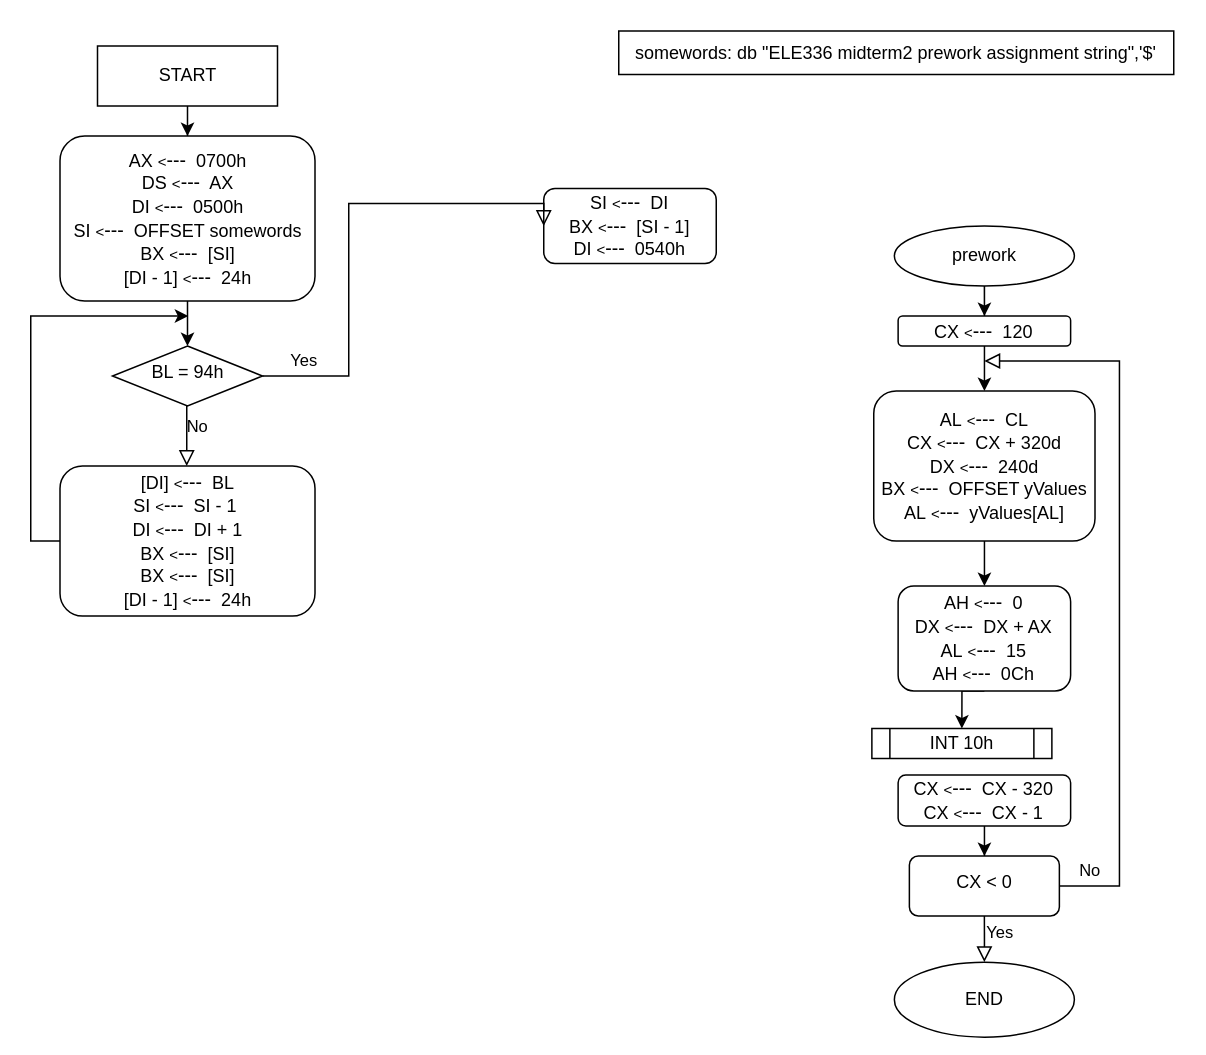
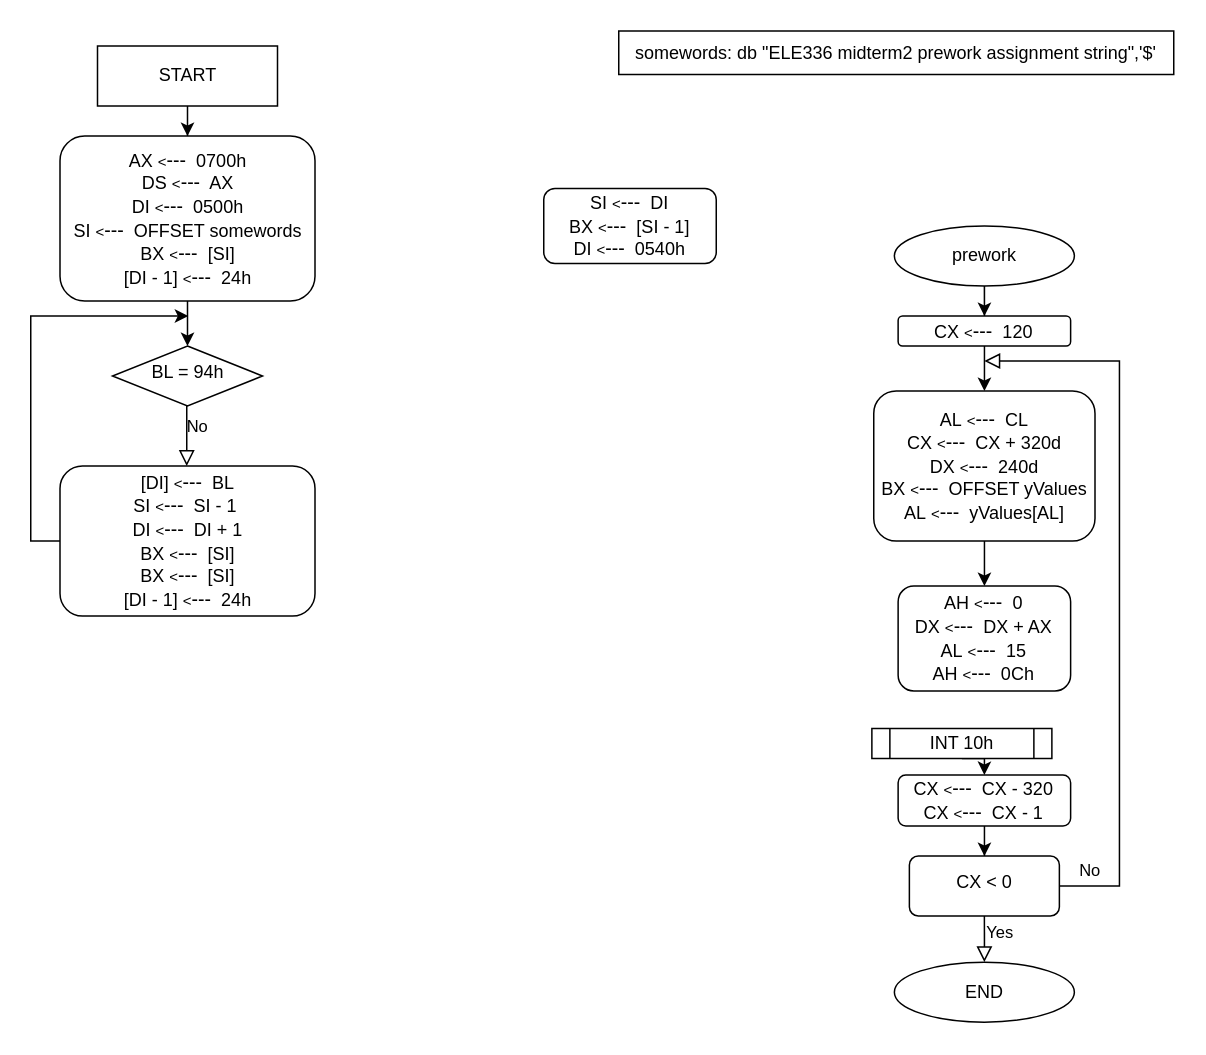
  <mxCell id="0" />
  <mxCell id="1" parent="0" />
  <mxCell id="2" value="" style="edgeStyle=orthogonalEdgeStyle;rounded=0;orthogonalLoop=1;jettySize=auto;html=1;entryX=0.5;entryY=0;entryDx=0;entryDy=0;" edge="1" parent="1" source="3" target="22"><mxGeometry relative="1" as="geometry"><mxPoint x="124.6" y="90" as="targetPoint" /></mxGeometry></mxCell>
  <mxCell id="3" value="START" style="whiteSpace=wrap;html=1;rounded=0;" vertex="1" parent="1"><mxGeometry x="64.5" y="30" width="120" height="40" as="geometry" /></mxCell>
  <mxCell id="4" value="" style="edgeStyle=orthogonalEdgeStyle;rounded=0;orthogonalLoop=1;jettySize=auto;html=1;" edge="1" parent="1" source="5" target="7"><mxGeometry relative="1" as="geometry" /></mxCell>
  <mxCell id="5" value="prework" style="ellipse;whiteSpace=wrap;html=1;" vertex="1" parent="1"><mxGeometry x="595.75" y="150" width="120" height="40" as="geometry" /></mxCell>
  <mxCell id="6" value="" style="edgeStyle=orthogonalEdgeStyle;rounded=0;orthogonalLoop=1;jettySize=auto;html=1;" edge="1" parent="1" source="7" target="9"><mxGeometry relative="1" as="geometry" /></mxCell>
  <mxCell id="7" value="CX&amp;nbsp;&lt;font style=&quot;font-size: 10px&quot;&gt;&amp;lt;&lt;/font&gt;&lt;font style=&quot;font-size: 13px&quot;&gt;---&lt;/font&gt;&amp;nbsp; 120" style="rounded=1;whiteSpace=wrap;html=1;fontSize=12;glass=0;strokeWidth=1;shadow=0;" vertex="1" parent="1"><mxGeometry x="598.25" y="210" width="115" height="20" as="geometry" /></mxCell>
  <mxCell id="8" value="" style="edgeStyle=orthogonalEdgeStyle;rounded=0;orthogonalLoop=1;jettySize=auto;html=1;" edge="1" parent="1" source="9" target="11"><mxGeometry relative="1" as="geometry" /></mxCell>
  <mxCell id="9" value="AL&amp;nbsp;&lt;font style=&quot;font-size: 10px&quot;&gt;&amp;lt;&lt;/font&gt;&lt;font style=&quot;font-size: 13px&quot;&gt;---&lt;/font&gt;&amp;nbsp; CL&lt;br&gt;CX&amp;nbsp;&lt;font style=&quot;font-size: 10px&quot;&gt;&amp;lt;&lt;/font&gt;&lt;font style=&quot;font-size: 13px&quot;&gt;---&lt;/font&gt;&amp;nbsp; CX + 320d&lt;br&gt;DX&amp;nbsp;&lt;font style=&quot;font-size: 10px&quot;&gt;&amp;lt;&lt;/font&gt;&lt;font style=&quot;font-size: 13px&quot;&gt;---&lt;/font&gt;&amp;nbsp; 240d&lt;br&gt;BX&amp;nbsp;&lt;font style=&quot;font-size: 10px&quot;&gt;&amp;lt;&lt;/font&gt;&lt;font style=&quot;font-size: 13px&quot;&gt;---&lt;/font&gt;&amp;nbsp; OFFSET yValues&lt;br&gt;AL&amp;nbsp;&lt;font style=&quot;font-size: 10px&quot;&gt;&amp;lt;&lt;/font&gt;&lt;font style=&quot;font-size: 13px&quot;&gt;---&lt;/font&gt;&amp;nbsp; yValues[AL]" style="rounded=1;whiteSpace=wrap;html=1;fontSize=12;glass=0;strokeWidth=1;shadow=0;" vertex="1" parent="1"><mxGeometry x="582" y="260" width="147.5" height="100" as="geometry" /></mxCell>
- <mxCell id="10" style="edgeStyle=orthogonalEdgeStyle;rounded=0;orthogonalLoop=1;jettySize=auto;html=1;exitX=0.5;exitY=1;exitDx=0;exitDy=0;entryX=0.5;entryY=0;entryDx=0;entryDy=0;" edge="1" parent="1" source="11" target="14"><mxGeometry relative="1" as="geometry" /></mxCell>
  <mxCell id="11" value="AH&amp;nbsp;&lt;font style=&quot;font-size: 10px&quot;&gt;&amp;lt;&lt;/font&gt;&lt;font style=&quot;font-size: 13px&quot;&gt;---&lt;/font&gt;&amp;nbsp; 0&lt;br&gt;DX&amp;nbsp;&lt;font style=&quot;font-size: 10px&quot;&gt;&amp;lt;&lt;/font&gt;&lt;font style=&quot;font-size: 13px&quot;&gt;---&lt;/font&gt;&amp;nbsp; DX + AX&lt;br&gt;AL&amp;nbsp;&lt;font style=&quot;font-size: 10px&quot;&gt;&amp;lt;&lt;/font&gt;&lt;font style=&quot;font-size: 13px&quot;&gt;---&lt;/font&gt;&amp;nbsp; 15&lt;br&gt;AH&amp;nbsp;&lt;font style=&quot;font-size: 10px&quot;&gt;&amp;lt;&lt;/font&gt;&lt;font style=&quot;font-size: 13px&quot;&gt;---&lt;/font&gt;&amp;nbsp; 0Ch" style="rounded=1;whiteSpace=wrap;html=1;fontSize=12;glass=0;strokeWidth=1;shadow=0;" vertex="1" parent="1"><mxGeometry x="598.25" y="390" width="115" height="70" as="geometry" /></mxCell>
- <mxCell id="12" value="END" style="ellipse;whiteSpace=wrap;html=1;" vertex="1" parent="1"><mxGeometry x="595.75" y="640.75" width="120" height="50" as="geometry" /></mxCell>
+ <mxCell id="12" value="END" style="ellipse;whiteSpace=wrap;html=1;" vertex="1" parent="1"><mxGeometry x="595.75" y="640.75" width="120" height="40" as="geometry" /></mxCell>
+ <mxCell id="13" style="edgeStyle=orthogonalEdgeStyle;rounded=0;orthogonalLoop=1;jettySize=auto;html=1;exitX=0.5;exitY=1;exitDx=0;exitDy=0;entryX=0.5;entryY=0;entryDx=0;entryDy=0;" edge="1" parent="1" source="14" target="16"><mxGeometry relative="1" as="geometry" /></mxCell>
  <mxCell id="14" value="INT 10h" style="shape=process;whiteSpace=wrap;html=1;backgroundOutline=1;" vertex="1" parent="1"><mxGeometry x="580.75" y="485" width="120" height="20" as="geometry" /></mxCell>
  <mxCell id="15" value="" style="edgeStyle=orthogonalEdgeStyle;rounded=0;orthogonalLoop=1;jettySize=auto;html=1;" edge="1" parent="1" source="16" target="17"><mxGeometry relative="1" as="geometry" /></mxCell>
  <mxCell id="16" value="CX&amp;nbsp;&lt;font style=&quot;font-size: 10px&quot;&gt;&amp;lt;&lt;/font&gt;&lt;font style=&quot;font-size: 13px&quot;&gt;---&lt;/font&gt;&amp;nbsp; CX - 320&lt;br&gt;CX&amp;nbsp;&lt;font style=&quot;font-size: 10px&quot;&gt;&amp;lt;&lt;/font&gt;&lt;font style=&quot;font-size: 13px&quot;&gt;---&lt;/font&gt;&amp;nbsp; CX - 1" style="rounded=1;whiteSpace=wrap;html=1;fontSize=12;glass=0;strokeWidth=1;shadow=0;" vertex="1" parent="1"><mxGeometry x="598.25" y="516" width="115" height="34" as="geometry" /></mxCell>
  <mxCell id="17" value="CX &amp;lt; 0" style="whiteSpace=wrap;html=1;shadow=0;fontFamily=Helvetica;fontSize=12;align=center;strokeWidth=1;spacing=6;spacingTop=-4;rounded=1;" vertex="1" parent="1"><mxGeometry x="605.75" y="570" width="100" height="40" as="geometry" /></mxCell>
  <mxCell id="18" value="Yes" style="rounded=0;html=1;jettySize=auto;orthogonalLoop=1;fontSize=11;endArrow=block;endFill=0;endSize=8;strokeWidth=1;shadow=0;labelBackgroundColor=none;edgeStyle=orthogonalEdgeStyle;exitX=0.5;exitY=1;exitDx=0;exitDy=0;" edge="1" parent="1" source="17" target="12"><mxGeometry x="0.187" y="10" relative="1" as="geometry"><mxPoint as="offset" /><mxPoint x="655.75" y="640" as="targetPoint" /><Array as="points" /><mxPoint x="763.25" y="585.5" as="sourcePoint" /></mxGeometry></mxCell>
  <mxCell id="19" value="No" style="edgeStyle=orthogonalEdgeStyle;rounded=0;html=1;jettySize=auto;orthogonalLoop=1;fontSize=11;endArrow=block;endFill=0;endSize=8;strokeWidth=1;shadow=0;labelBackgroundColor=none;exitX=1;exitY=0.5;exitDx=0;exitDy=0;" edge="1" parent="1" source="17"><mxGeometry x="-0.917" y="10" relative="1" as="geometry"><mxPoint as="offset" /><mxPoint x="655.75" y="240" as="targetPoint" /><Array as="points"><mxPoint x="745.75" y="590" /><mxPoint x="745.75" y="240" /></Array><mxPoint x="305.75" y="636" as="sourcePoint" /></mxGeometry></mxCell>
  <mxCell id="20" value="somewords: db &quot;ELE336 midterm2 prework assignment string&quot;,'$'" style="rounded=0;whiteSpace=wrap;html=1;" vertex="1" parent="1"><mxGeometry x="412" y="20" width="370" height="29" as="geometry" /></mxCell>
  <mxCell id="21" value="" style="edgeStyle=orthogonalEdgeStyle;rounded=0;orthogonalLoop=1;jettySize=auto;html=1;" edge="1" parent="1" source="22" target="25"><mxGeometry relative="1" as="geometry" /></mxCell>
  <mxCell id="22" value="AX&amp;nbsp;&lt;font style=&quot;font-size: 10px&quot;&gt;&amp;lt;&lt;/font&gt;&lt;font style=&quot;font-size: 13px&quot;&gt;---&lt;/font&gt;&amp;nbsp; 0700h&lt;br&gt;DS&amp;nbsp;&lt;font style=&quot;font-size: 10px&quot;&gt;&amp;lt;&lt;/font&gt;&lt;font style=&quot;font-size: 13px&quot;&gt;---&lt;/font&gt;&amp;nbsp; AX&lt;br&gt;DI&amp;nbsp;&lt;font style=&quot;font-size: 10px&quot;&gt;&amp;lt;&lt;/font&gt;&lt;font style=&quot;font-size: 13px&quot;&gt;---&lt;/font&gt;&amp;nbsp; 0500h&lt;br&gt;SI&amp;nbsp;&lt;font style=&quot;font-size: 10px&quot;&gt;&amp;lt;&lt;/font&gt;&lt;font style=&quot;font-size: 13px&quot;&gt;---&lt;/font&gt;&amp;nbsp; OFFSET somewords&lt;br&gt;BX&amp;nbsp;&lt;font style=&quot;font-size: 10px&quot;&gt;&amp;lt;&lt;/font&gt;&lt;font style=&quot;font-size: 13px&quot;&gt;---&lt;/font&gt;&amp;nbsp; [SI]&lt;br&gt;[DI - 1]&amp;nbsp;&lt;font style=&quot;font-size: 10px&quot;&gt;&amp;lt;&lt;/font&gt;&lt;font style=&quot;font-size: 13px&quot;&gt;---&lt;/font&gt;&amp;nbsp; 24h" style="rounded=1;whiteSpace=wrap;html=1;fontSize=12;glass=0;strokeWidth=1;shadow=0;" vertex="1" parent="1"><mxGeometry x="39.5" y="90" width="170" height="110" as="geometry" /></mxCell>
  <mxCell id="23" style="edgeStyle=orthogonalEdgeStyle;rounded=0;orthogonalLoop=1;jettySize=auto;html=1;exitX=0;exitY=0.5;exitDx=0;exitDy=0;" edge="1" parent="1" source="24"><mxGeometry relative="1" as="geometry"><mxPoint x="125" y="210" as="targetPoint" /><Array as="points"><mxPoint x="20" y="340" /><mxPoint x="20" y="210" /><mxPoint x="39" y="210" /></Array></mxGeometry></mxCell>
  <mxCell id="24" value="[DI]&amp;nbsp;&lt;font style=&quot;font-size: 10px&quot;&gt;&amp;lt;&lt;/font&gt;&lt;font style=&quot;font-size: 13px&quot;&gt;---&lt;/font&gt;&amp;nbsp; BL&lt;br&gt;SI&amp;nbsp;&lt;font style=&quot;font-size: 10px&quot;&gt;&amp;lt;&lt;/font&gt;&lt;font style=&quot;font-size: 13px&quot;&gt;---&lt;/font&gt;&amp;nbsp; SI - 1&amp;nbsp;&lt;br&gt;DI&amp;nbsp;&lt;font style=&quot;font-size: 10px&quot;&gt;&amp;lt;&lt;/font&gt;&lt;font style=&quot;font-size: 13px&quot;&gt;---&lt;/font&gt;&amp;nbsp; DI + 1&lt;br&gt;BX&amp;nbsp;&lt;font style=&quot;font-size: 10px&quot;&gt;&amp;lt;&lt;/font&gt;&lt;font style=&quot;font-size: 13px&quot;&gt;---&lt;/font&gt;&amp;nbsp; [SI]&lt;br&gt;BX&amp;nbsp;&lt;font style=&quot;font-size: 10px&quot;&gt;&amp;lt;&lt;/font&gt;&lt;font style=&quot;font-size: 13px&quot;&gt;---&lt;/font&gt;&amp;nbsp; [SI]&lt;br&gt;[DI - 1]&amp;nbsp;&lt;font style=&quot;font-size: 10px&quot;&gt;&amp;lt;&lt;/font&gt;&lt;font style=&quot;font-size: 13px&quot;&gt;---&lt;/font&gt;&amp;nbsp; 24h" style="rounded=1;whiteSpace=wrap;html=1;fontSize=12;glass=0;strokeWidth=1;shadow=0;" vertex="1" parent="1"><mxGeometry x="39.5" y="310" width="170" height="100" as="geometry" /></mxCell>
  <mxCell id="25" value="BL = 94h" style="rhombus;whiteSpace=wrap;html=1;shadow=0;fontFamily=Helvetica;fontSize=12;align=center;strokeWidth=1;spacing=6;spacingTop=-4;" vertex="1" parent="1"><mxGeometry x="74.5" y="230" width="100" height="40" as="geometry" /></mxCell>
  <mxCell id="26" value="SI&amp;nbsp;&lt;font style=&quot;font-size: 10px&quot;&gt;&amp;lt;&lt;/font&gt;&lt;font style=&quot;font-size: 13px&quot;&gt;---&lt;/font&gt;&amp;nbsp; DI&lt;br&gt;BX&amp;nbsp;&lt;font style=&quot;font-size: 10px&quot;&gt;&amp;lt;&lt;/font&gt;&lt;font style=&quot;font-size: 13px&quot;&gt;---&lt;/font&gt;&amp;nbsp; [SI - 1]&lt;br&gt;DI&amp;nbsp;&lt;font style=&quot;font-size: 10px&quot;&gt;&amp;lt;&lt;/font&gt;&lt;font style=&quot;font-size: 13px&quot;&gt;---&lt;/font&gt;&amp;nbsp; 0540h&lt;br&gt;" style="rounded=1;whiteSpace=wrap;html=1;fontSize=12;glass=0;strokeWidth=1;shadow=0;" vertex="1" parent="1"><mxGeometry x="362" y="125" width="115" height="50" as="geometry" /></mxCell>
- <mxCell id="27" value="Yes" style="rounded=0;html=1;jettySize=auto;orthogonalLoop=1;fontSize=11;endArrow=block;endFill=0;endSize=8;strokeWidth=1;shadow=0;labelBackgroundColor=none;edgeStyle=orthogonalEdgeStyle;entryX=0;entryY=0.5;entryDx=0;entryDy=0;exitX=1;exitY=0.5;exitDx=0;exitDy=0;" edge="1" parent="1" source="25" target="26"><mxGeometry x="-0.835" y="10" relative="1" as="geometry"><mxPoint x="1" as="offset" /><mxPoint x="72" y="660" as="targetPoint" /><Array as="points"><mxPoint x="232" y="250" /><mxPoint x="232" y="135" /></Array><mxPoint x="292" y="490" as="sourcePoint" /></mxGeometry></mxCell>
  <mxCell id="28" value="No" style="edgeStyle=orthogonalEdgeStyle;rounded=0;html=1;jettySize=auto;orthogonalLoop=1;fontSize=11;endArrow=block;endFill=0;endSize=8;strokeWidth=1;shadow=0;labelBackgroundColor=none;" edge="1" parent="1" target="24"><mxGeometry x="-0.311" y="7" relative="1" as="geometry"><mxPoint as="offset" /><mxPoint x="125" y="290" as="targetPoint" /><Array as="points"><mxPoint x="124" y="270" /><mxPoint x="124" y="270" /></Array><mxPoint x="124" y="270" as="sourcePoint" /></mxGeometry></mxCell>
